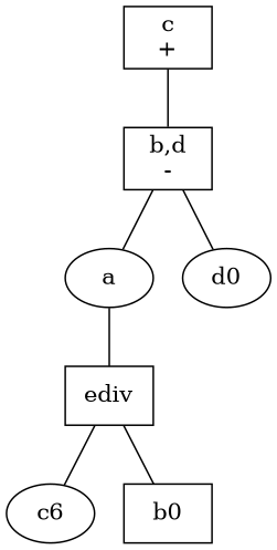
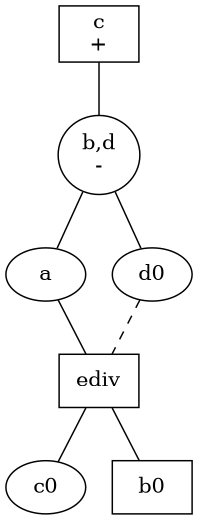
  graph {
    node [shape=box]
    n1 [label="c\n+"]
-   n2 [label="b,d\n-"]
+   n2 [label="b,d\n-" shape=ellipse]
    n3 [label=a shape=""]
    n4 [label=d0 shape=""]
-   n5 [label=c6 shape=""]
+   n5 [label=c0 shape=""]
    n6 [label=ediv]
    n7 [label=b0]
    n1 -- n2
    n2 -- n3
    n2 -- n4
    n3 -- n6 [style=solid]
+   n4 -- n6 [style=dashed]
    n6 -- n5
    n6 -- n7
  }
